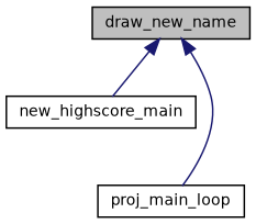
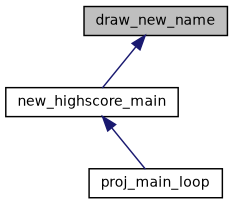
  digraph {
    rankdir=TB
    node [color=black fillcolor=white fontname=Helvetica fontsize=10 shape=record style=filled]
    edge [color=midnightblue dir=back fontname=Helvetica fontsize=10 labelfontname=Helvetica labelfontsize=10 style=solid]
    n1 [fillcolor=grey75 fontcolor=black height=0.2 label=draw_new_name width=0.4]
    n2 [height=0.2 label=new_highscore_main width=0.4]
    n3 [height=0.2 label=proj_main_loop width=0.4]
    n1 -> n2
-   n1 -> n3
+   n2 -> n3
  }
